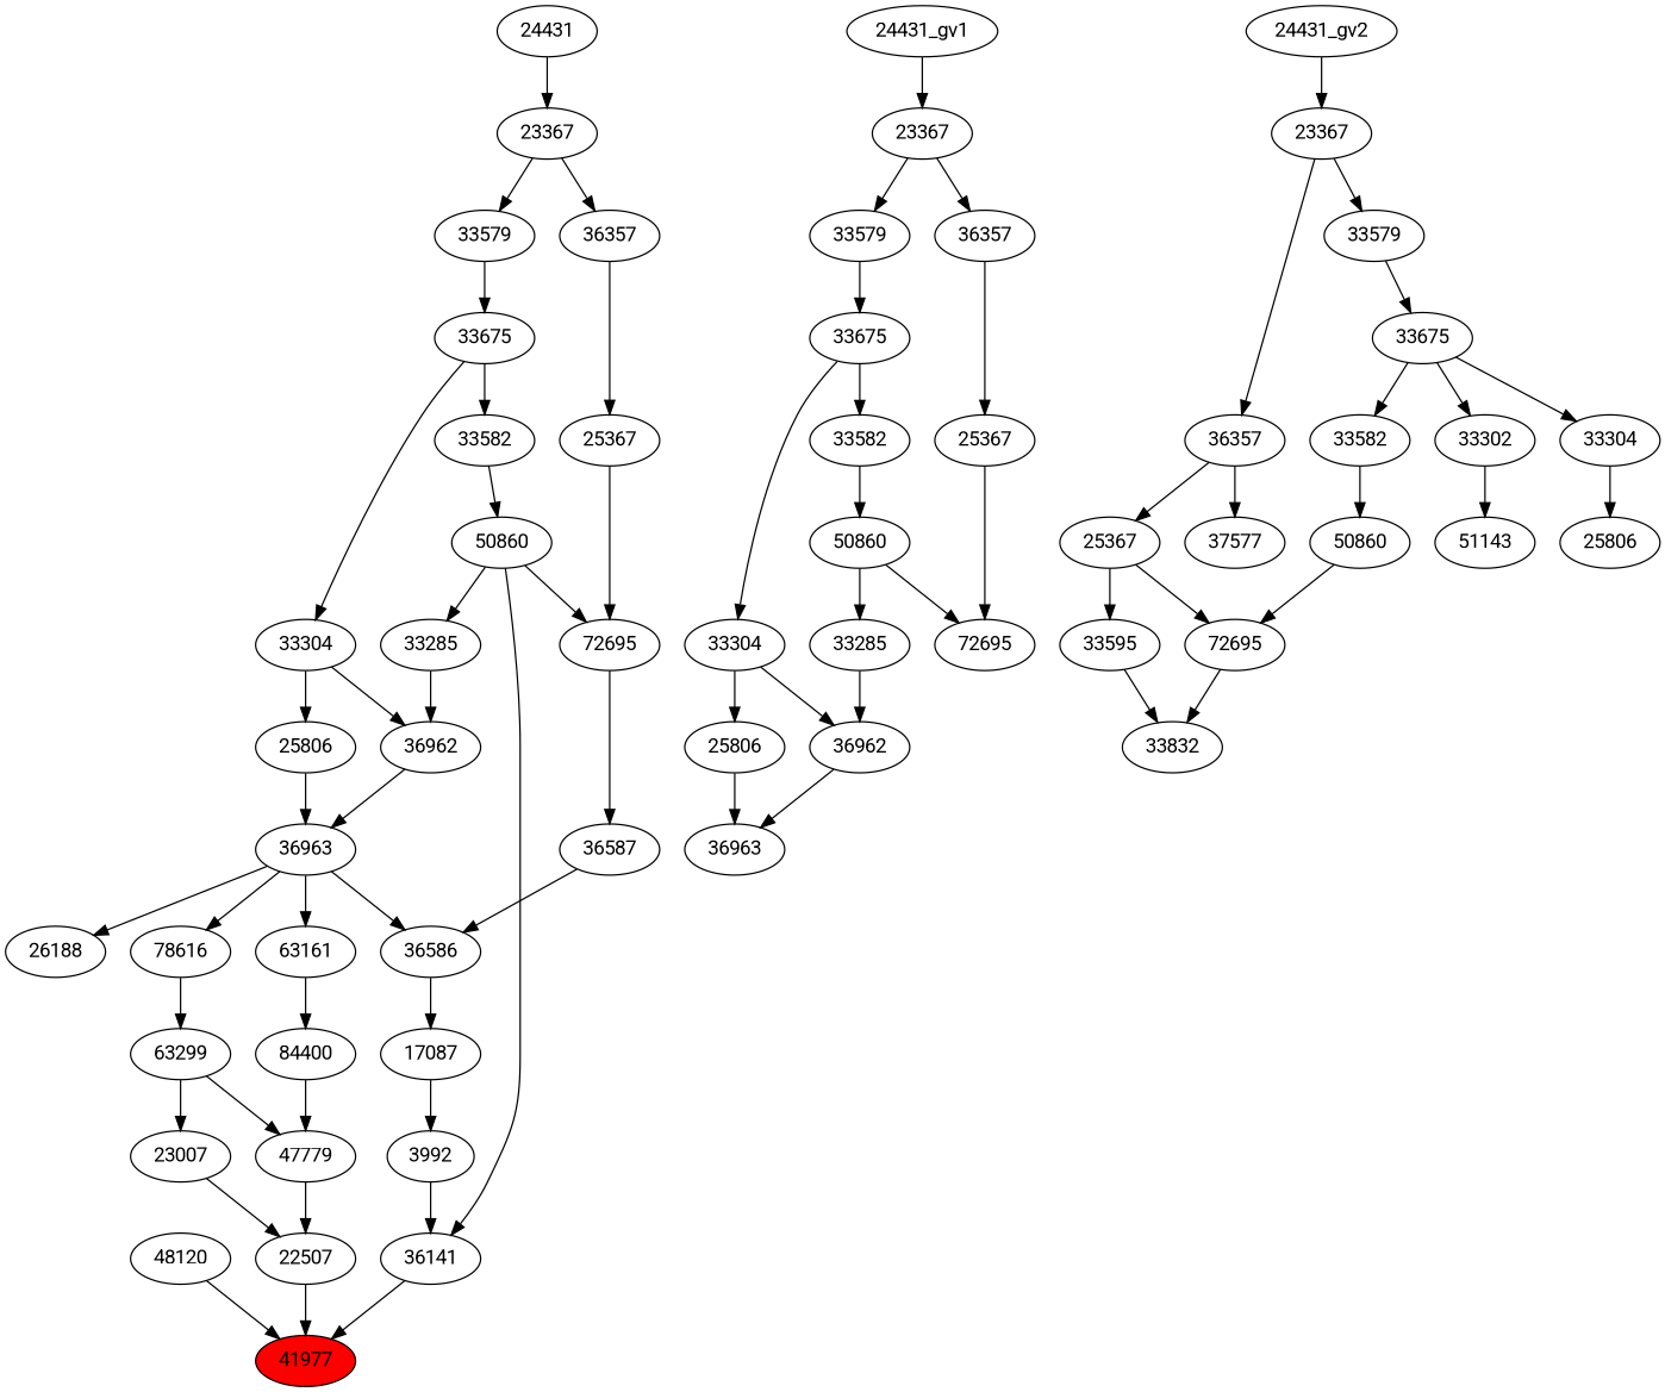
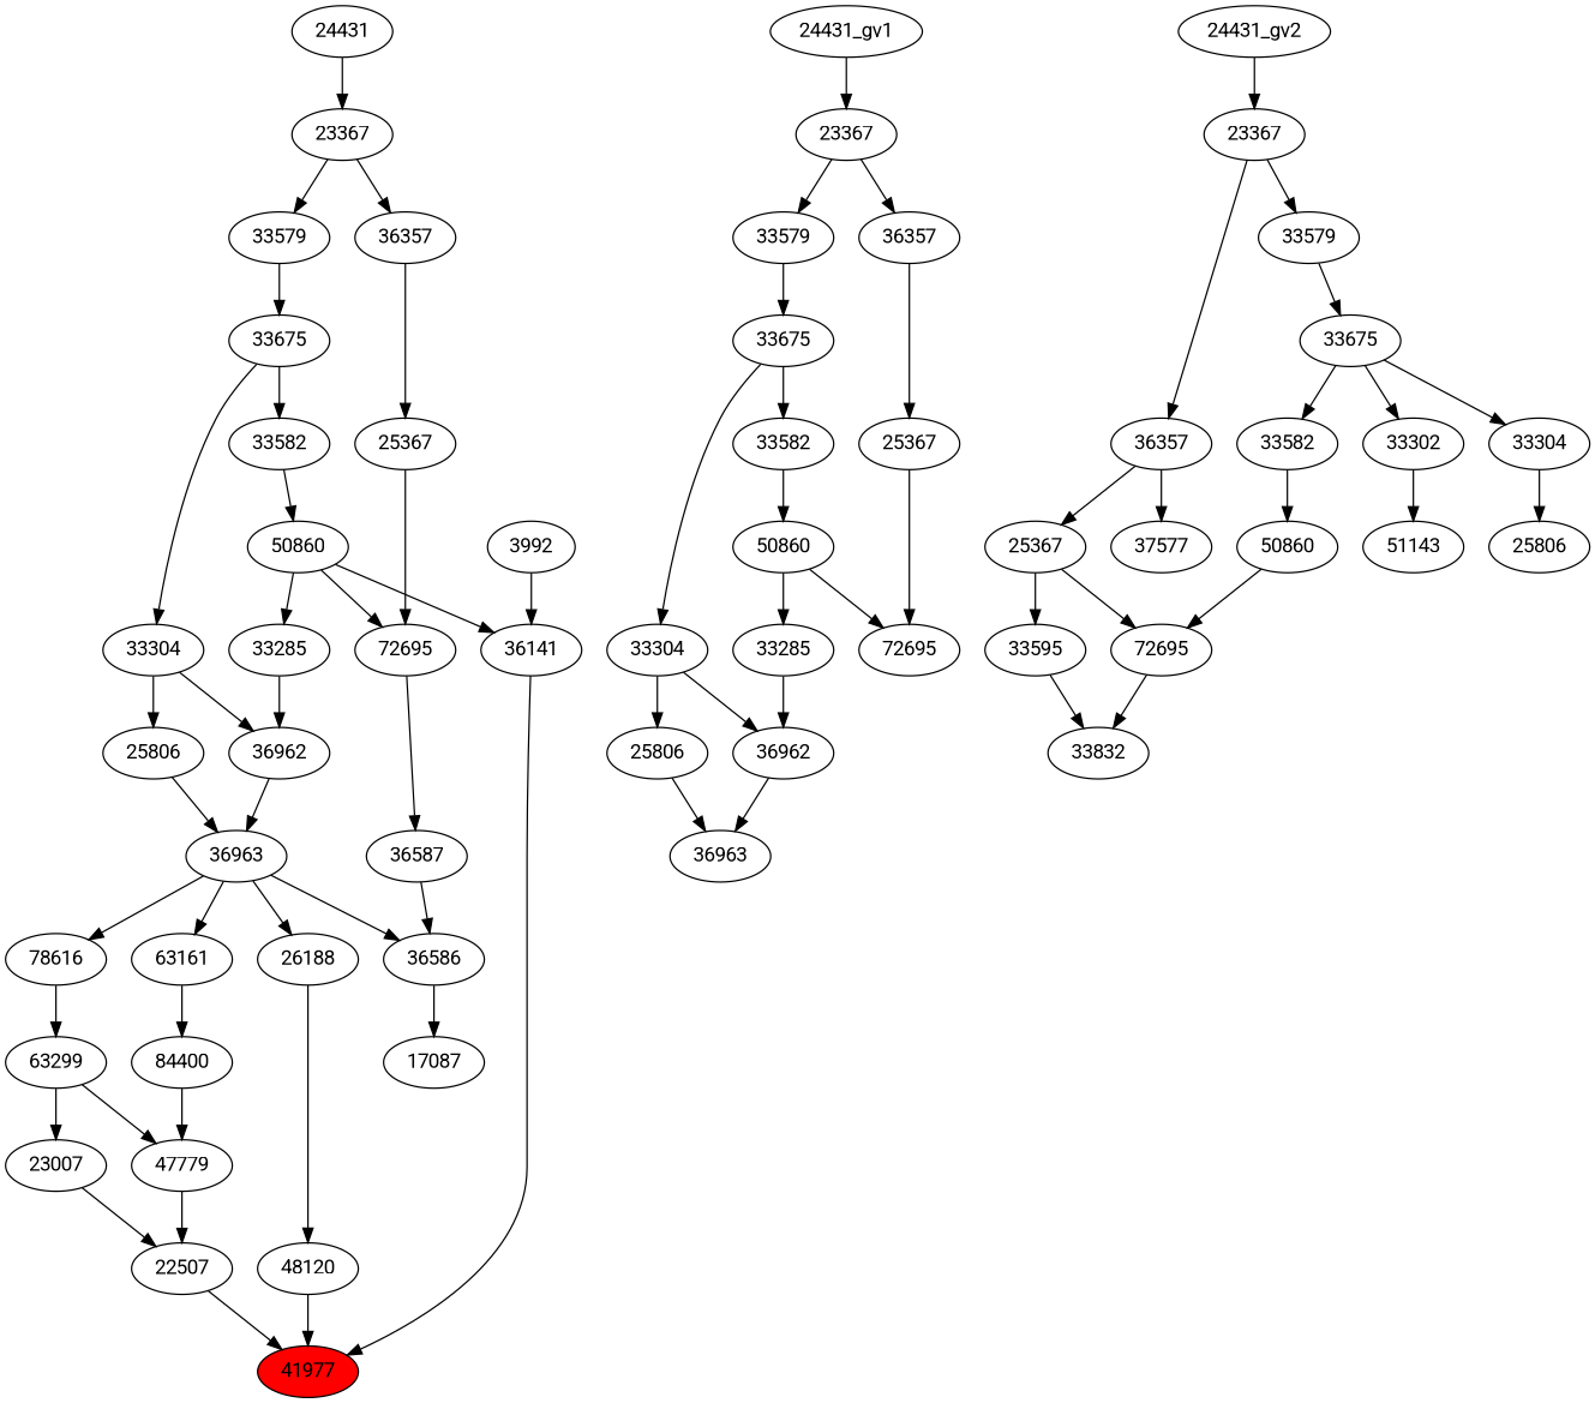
  strict digraph {
    fontname=Roboto
    node [fontname=Roboto]
    edge [fontname=Roboto]
    n1 [fillcolor=red label=41977 style=filled]
    n2 [label=48120]
    n3 [label=36141]
    n4 [label=22507]
    n5 [label=26188]
    n6 [label=50860]
    n7 [label=33285]
    n8 [label=72695]
    n9 [label=36962]
    n10 [label=36587]
    n11 [label=3992]
    n12 [label=23007]
    n13 [label=47779]
    n14 [label=36963]
    n15 [label=36586]
    n16 [label=78616]
    n17 [label=63161]
    n18 [label=17087]
    n19 [label=63299]
    n20 [label=84400]
    n21 [label=33582]
    n22 [label=25806]
    n23 [label=33675]
    n24 [label=33304]
    n25 [label=33579]
    n26 [label=23367]
    n27 [label=36357]
    n28 [label=25367]
    n29 [label=24431]
    n30 [label=50860]
    n31 [label=33285]
    n32 [label=72695]
    n33 [label=36962]
    n34 [label=33582]
    n35 [label=36963]
    n36 [label=25806]
    n37 [label=33675]
    n38 [label=33304]
    n39 [label=33579]
    n40 [label=23367]
    n41 [label=36357]
    n42 [label=25367]
    "24431_gv1"
    n44 [label=33832]
    n45 [label=72695]
    n46 [label=33595]
    n47 [label=50860]
    n48 [label=33582]
    n49 [label=51143]
    n50 [label=33302]
    n51 [label=25367]
    n52 [label=25806]
    n53 [label=33304]
    n54 [label=37577]
    n55 [label=36357]
    n56 [label=33675]
    n57 [label=23367]
    n58 [label=33579]
    "24431_gv2"
    subgraph sub_1 {
      n1
      n2
      n3
      n4
      n5
      n6
      n7
      n8
      n9
      n10
      n11
      n12
      n13
      n14
      n15
      n16
      n17
      n18
      n19
      n20
      n21
      n22
      n23
      n24
      n25
      n26
      n27
      n28
      n29
    }
    subgraph sub_2 {
      n30
      n31
      n32
      n33
      n34
      n35
      n36
      n37
      n38
      n39
      n40
      n41
      n42
      "24431_gv1"
    }
    subgraph sub_3 {
      n44
      n45
      n46
      n47
      n48
      n49
      n50
      n51
      n52
      n53
      n54
      n55
      n56
      n57
      n58
      "24431_gv2"
    }
    n2 -> n1
    n3 -> n1
    n4 -> n1
+   n5 -> n2
    n6 -> n3
    n6 -> n7
    n6 -> n8
    n7 -> n9
    n8 -> n10
    n9 -> n14
    n10 -> n15
    n11 -> n3
    n12 -> n4
    n13 -> n4
    n14 -> n5
    n14 -> n15
    n14 -> n16
    n14 -> n17
    n15 -> n18
    n16 -> n19
    n17 -> n20
-   n18 -> n11
    n19 -> n12
    n19 -> n13
    n20 -> n13
    n21 -> n6
    n22 -> n14
    n23 -> n21
    n23 -> n24
    n24 -> n9
    n24 -> n22
    n25 -> n23
    n26 -> n25
    n26 -> n27
    n27 -> n28
    n28 -> n8
    n29 -> n26
    n30 -> n31
    n30 -> n32
    n31 -> n33
    n33 -> n35
    n34 -> n30
    n36 -> n35
    n37 -> n34
    n37 -> n38
    n38 -> n33
    n38 -> n36
    n39 -> n37
    n40 -> n39
    n40 -> n41
    n41 -> n42
    n42 -> n32
    "24431_gv1" -> n40
    n45 -> n44
    n46 -> n44
    n47 -> n45
    n48 -> n47
    n50 -> n49
    n51 -> n45
    n51 -> n46
    n53 -> n52
    n55 -> n51
    n55 -> n54
    n56 -> n48
    n56 -> n50
    n56 -> n53
    n57 -> n55
    n57 -> n58
    n58 -> n56
    "24431_gv2" -> n57
  }
